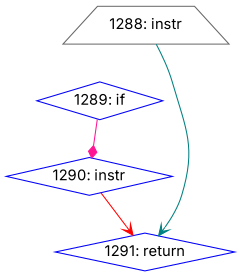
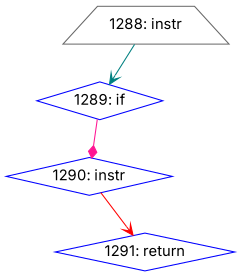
  digraph {
    fontname=Inter
    node [color=blue fontname=Inter shape=diamond]
    edge [arrowhead=vee fontname=Inter]
    n1 [color=gray40 label="1288: instr" shape=trapezium]
    n2 [label="1289: if"]
    n3 [label="1290: instr"]
    n4 [label="1291: return"]
-   n1 -> n4 [color=teal]
+   n1 -> n2 [color=teal]
    n2 -> n3 [arrowhead=diamond color=deeppink]
    n3 -> n4 [color=red]
  }
